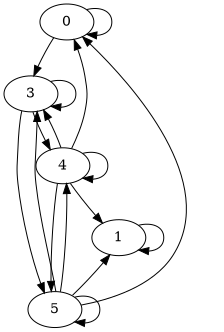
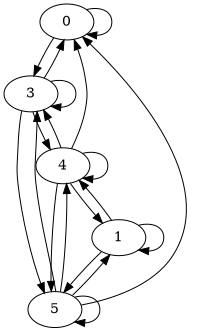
  digraph {
    0 [arm="<arms.ArmBernoulli object at 0x7fb60e39f780>"]
    3 [arm="<arms.ArmBernoulli object at 0x7fb60e39f898>"]
    n3 [arm="<arms.ArmBernoulli object at 0x7fb60e39f668>" label=5]
    4 [arm="<arms.ArmBernoulli object at 0x7fb60e39fa58>"]
    1 [arm="<arms.ArmBernoulli object at 0x7fb60e39f978>"]
    0 -> 0
    0 -> 3
+   3 -> 0
    3 -> 3
    3 -> n3
    3 -> 4
    n3 -> 0
    n3 -> 3
    n3 -> n3
    n3 -> 4
    n3 -> 1
    4 -> 0
    4 -> 3
    4 -> n3
    4 -> 4
    4 -> 1
+   1 -> n3
+   1 -> 4
    1 -> 1
  }
